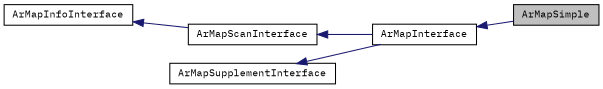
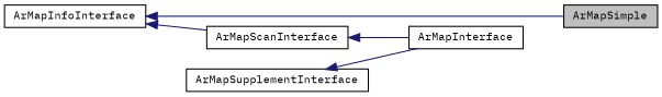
  digraph {
    fontname="IBM Plex Mono"
    rankdir=LR
    node [color=black fillcolor=white fontname="IBM Plex Mono" fontsize=10 shape=record style=filled]
    edge [color=midnightblue dir=back fontname="IBM Plex Mono" fontsize=10 labelfontname=FreeSans labelfontsize=10 style=solid]
    n1 [fillcolor=grey75 fontcolor=black height=0.2 label=ArMapSimple width=0.4]
    n2 [height=0.2 label=ArMapInterface width=0.4]
    n3 [height=0.2 label=ArMapInfoInterface width=0.4]
    n4 [height=0.2 label=ArMapScanInterface width=0.4]
    n5 [height=0.2 label=ArMapSupplementInterface width=0.4]
-   n2 -> n1
+   n3 -> n1
    n3 -> n4
    n4 -> n2
    n5 -> n2
  }
